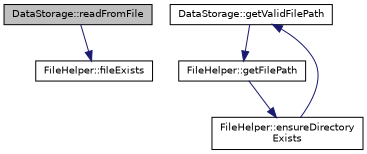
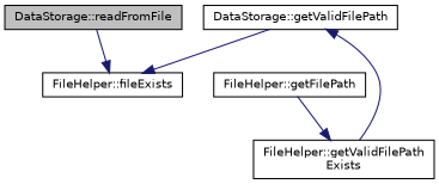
  digraph {
    rankdir=TB
    node [color=black fillcolor=white fontname=Helvetica fontsize=10 shape=record style=filled]
    edge [color=midnightblue fontname=Helvetica fontsize=10 labelfontname=Helvetica labelfontsize=10 style=solid]
    n1 [fillcolor=grey75 fontcolor=black height=0.2 label="DataStorage::readFromFile" width=0.4]
    n2 [height=0.2 label="FileHelper::fileExists" width=0.4]
    n3 [height=0.2 label="DataStorage::getValidFilePath" width=0.4]
    n4 [height=0.2 label="FileHelper::getFilePath" width=0.4]
-   n5 [height=0.2 label="FileHelper::ensureDirectory\lExists" width=0.4]
+   n5 [height=0.2 label="FileHelper::getValidFilePath\lExists" width=0.4]
    n1 -> n2
-   n3 -> n4
+   n3 -> n2
    n4 -> n5
    n5 -> n3
  }
